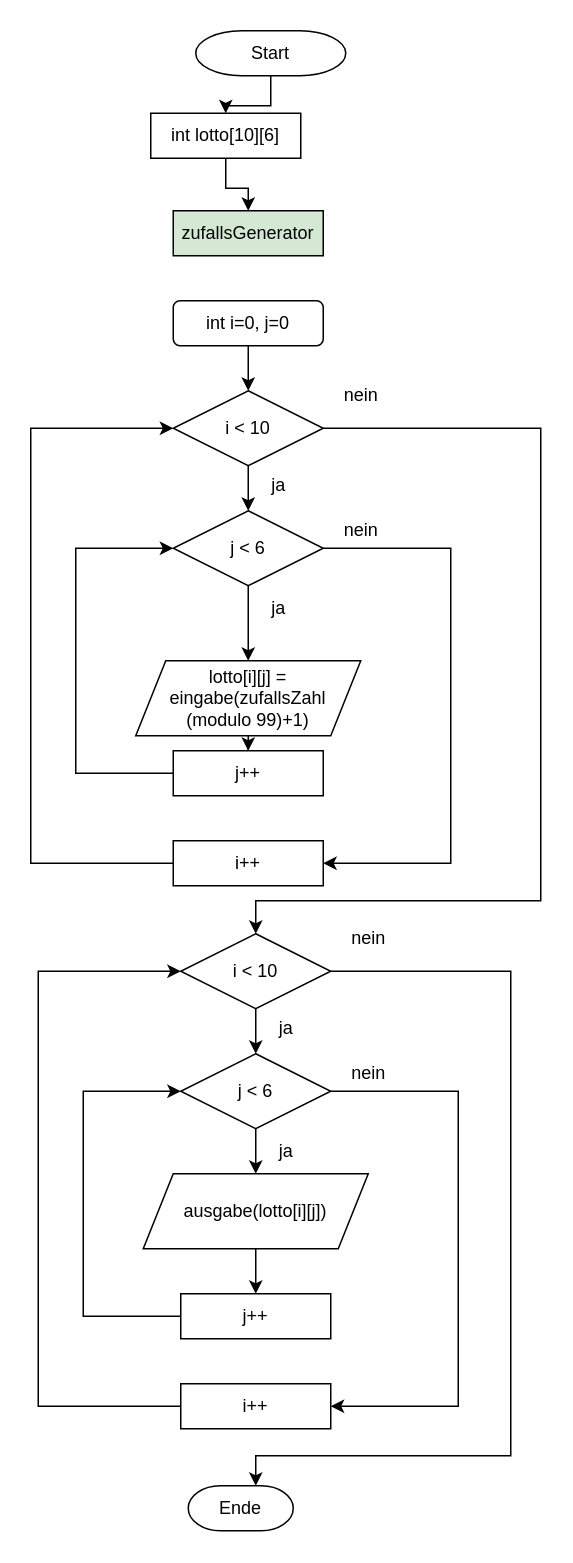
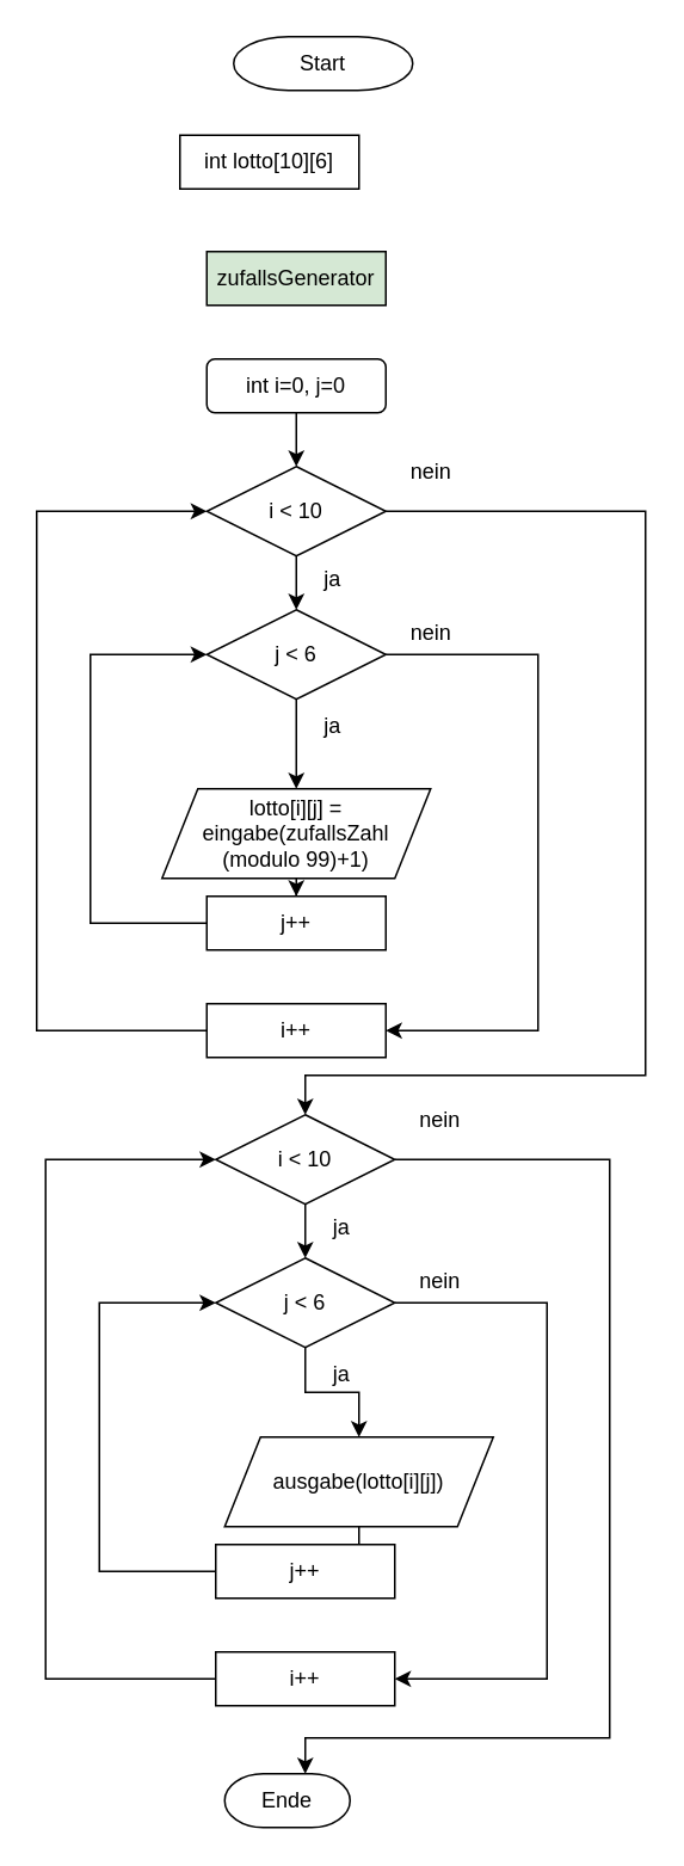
  <mxCell id="0" />
  <mxCell id="1" parent="0" />
- <mxCell id="2" style="edgeStyle=orthogonalEdgeStyle;rounded=0;orthogonalLoop=1;jettySize=auto;html=1;" edge="1" parent="1" source="3" target="6"><mxGeometry relative="1" as="geometry" /></mxCell>
  <mxCell id="3" value="Start" style="strokeWidth=1;html=1;shape=mxgraph.flowchart.terminator;whiteSpace=wrap;" vertex="1" parent="1"><mxGeometry x="130" y="20" width="100" height="30" as="geometry" /></mxCell>
  <mxCell id="4" value="Ende" style="strokeWidth=1;html=1;shape=mxgraph.flowchart.terminator;whiteSpace=wrap;" vertex="1" parent="1"><mxGeometry x="125" y="990" width="70" height="30" as="geometry" /></mxCell>
- <mxCell id="5" style="edgeStyle=orthogonalEdgeStyle;rounded=0;orthogonalLoop=1;jettySize=auto;html=1;" edge="1" parent="1" source="6" target="7"><mxGeometry relative="1" as="geometry" /></mxCell>
  <mxCell id="6" value="int lotto[10][6]" style="rounded=0;whiteSpace=wrap;html=1;" vertex="1" parent="1"><mxGeometry x="100" y="75" width="100" height="30" as="geometry" /></mxCell>
  <mxCell id="7" value="zufallsGenerator" style="rounded=0;whiteSpace=wrap;html=1;fillColor=#d5e8d4;" vertex="1" parent="1"><mxGeometry x="115" y="140" width="100" height="30" as="geometry" /></mxCell>
  <mxCell id="8" style="edgeStyle=orthogonalEdgeStyle;rounded=0;orthogonalLoop=1;jettySize=auto;html=1;" edge="1" parent="1" source="9" target="12"><mxGeometry relative="1" as="geometry" /></mxCell>
  <mxCell id="9" value="int i=0, j=0" style="whiteSpace=wrap;html=1;rounded=1;" vertex="1" parent="1"><mxGeometry x="115" y="200" width="100" height="30" as="geometry" /></mxCell>
  <mxCell id="10" style="edgeStyle=orthogonalEdgeStyle;rounded=0;orthogonalLoop=1;jettySize=auto;html=1;" edge="1" parent="1" source="12" target="15"><mxGeometry relative="1" as="geometry" /></mxCell>
  <mxCell id="11" style="edgeStyle=orthogonalEdgeStyle;rounded=0;orthogonalLoop=1;jettySize=auto;html=1;" edge="1" parent="1" source="12" target="30"><mxGeometry relative="1" as="geometry"><Array as="points"><mxPoint x="360" y="285" /><mxPoint x="360" y="600" /><mxPoint x="170" y="600" /></Array></mxGeometry></mxCell>
  <mxCell id="12" value="i &amp;lt; 10" style="rhombus;whiteSpace=wrap;html=1;" vertex="1" parent="1"><mxGeometry x="115" y="260" width="100" height="50" as="geometry" /></mxCell>
  <mxCell id="13" style="edgeStyle=orthogonalEdgeStyle;rounded=0;orthogonalLoop=1;jettySize=auto;html=1;" edge="1" parent="1" source="15" target="17"><mxGeometry relative="1" as="geometry" /></mxCell>
  <mxCell id="14" style="edgeStyle=orthogonalEdgeStyle;rounded=0;orthogonalLoop=1;jettySize=auto;html=1;" edge="1" parent="1" source="15" target="24"><mxGeometry relative="1" as="geometry"><Array as="points"><mxPoint x="300" y="365" /><mxPoint x="300" y="575" /></Array></mxGeometry></mxCell>
  <mxCell id="15" value="j &amp;lt; 6" style="rhombus;whiteSpace=wrap;html=1;" vertex="1" parent="1"><mxGeometry x="115" y="340" width="100" height="50" as="geometry" /></mxCell>
  <mxCell id="16" style="edgeStyle=orthogonalEdgeStyle;rounded=0;orthogonalLoop=1;jettySize=auto;html=1;" edge="1" parent="1" source="17" target="22"><mxGeometry relative="1" as="geometry" /></mxCell>
  <mxCell id="17" value="lotto[i][j] = eingabe(zufallsZahl (modulo 99)+1)" style="shape=parallelogram;perimeter=parallelogramPerimeter;whiteSpace=wrap;html=1;fixedSize=1;" vertex="1" parent="1"><mxGeometry x="90" y="440" width="150" height="50" as="geometry" /></mxCell>
  <mxCell id="18" value="ja" style="text;html=1;align=center;verticalAlign=middle;resizable=0;points=[];autosize=1;strokeColor=none;fillColor=none;" vertex="1" parent="1"><mxGeometry x="170" y="308" width="30" height="30" as="geometry" /></mxCell>
  <mxCell id="19" value="ja" style="text;html=1;align=center;verticalAlign=middle;resizable=0;points=[];autosize=1;strokeColor=none;fillColor=none;" vertex="1" parent="1"><mxGeometry x="170" y="390" width="30" height="30" as="geometry" /></mxCell>
  <mxCell id="20" value="nein" style="text;html=1;align=center;verticalAlign=middle;resizable=0;points=[];autosize=1;strokeColor=none;fillColor=none;" vertex="1" parent="1"><mxGeometry x="215" y="248" width="50" height="30" as="geometry" /></mxCell>
  <mxCell id="21" style="edgeStyle=orthogonalEdgeStyle;rounded=0;orthogonalLoop=1;jettySize=auto;html=1;" edge="1" parent="1" source="22" target="15"><mxGeometry relative="1" as="geometry"><Array as="points"><mxPoint x="50" y="515" /><mxPoint x="50" y="365" /></Array></mxGeometry></mxCell>
  <mxCell id="22" value="j++" style="rounded=0;whiteSpace=wrap;html=1;" vertex="1" parent="1"><mxGeometry x="115" y="500" width="100" height="30" as="geometry" /></mxCell>
  <mxCell id="23" style="edgeStyle=orthogonalEdgeStyle;rounded=0;orthogonalLoop=1;jettySize=auto;html=1;" edge="1" parent="1" source="24" target="12"><mxGeometry relative="1" as="geometry"><Array as="points"><mxPoint x="20" y="575" /><mxPoint x="20" y="285" /></Array></mxGeometry></mxCell>
  <mxCell id="24" value="i++" style="rounded=0;whiteSpace=wrap;html=1;" vertex="1" parent="1"><mxGeometry x="115" y="560" width="100" height="30" as="geometry" /></mxCell>
  <mxCell id="25" value="nein" style="text;html=1;align=center;verticalAlign=middle;resizable=0;points=[];autosize=1;strokeColor=none;fillColor=none;" vertex="1" parent="1"><mxGeometry x="215" y="338" width="50" height="30" as="geometry" /></mxCell>
  <mxCell id="26" style="edgeStyle=orthogonalEdgeStyle;rounded=0;orthogonalLoop=1;jettySize=auto;html=1;" edge="1" parent="1" source="27" target="38"><mxGeometry relative="1" as="geometry" /></mxCell>
- <mxCell id="27" value="ausgabe(lotto[i][j])" style="shape=parallelogram;perimeter=parallelogramPerimeter;whiteSpace=wrap;html=1;fixedSize=1;" vertex="1" parent="1"><mxGeometry x="95" y="782" width="150" height="50" as="geometry" /></mxCell>
+ <mxCell id="27" value="ausgabe(lotto[i][j])" style="shape=parallelogram;perimeter=parallelogramPerimeter;whiteSpace=wrap;html=1;fixedSize=1;" vertex="1" parent="1"><mxGeometry x="125" y="802" width="150" height="50" as="geometry" /></mxCell>
  <mxCell id="28" style="edgeStyle=orthogonalEdgeStyle;rounded=0;orthogonalLoop=1;jettySize=auto;html=1;" edge="1" source="30" target="33" parent="1"><mxGeometry relative="1" as="geometry" /></mxCell>
  <mxCell id="29" style="edgeStyle=orthogonalEdgeStyle;rounded=0;orthogonalLoop=1;jettySize=auto;html=1;" edge="1" parent="1" source="30" target="4"><mxGeometry relative="1" as="geometry"><Array as="points"><mxPoint x="340" y="647" /><mxPoint x="340" y="970" /><mxPoint x="170" y="970" /></Array></mxGeometry></mxCell>
  <mxCell id="30" value="i &amp;lt; 10" style="rhombus;whiteSpace=wrap;html=1;" vertex="1" parent="1"><mxGeometry x="120" y="622" width="100" height="50" as="geometry" /></mxCell>
  <mxCell id="31" style="edgeStyle=orthogonalEdgeStyle;rounded=0;orthogonalLoop=1;jettySize=auto;html=1;" edge="1" source="33" target="27" parent="1"><mxGeometry relative="1" as="geometry"><mxPoint x="170" y="782" as="targetPoint" /></mxGeometry></mxCell>
  <mxCell id="32" style="edgeStyle=orthogonalEdgeStyle;rounded=0;orthogonalLoop=1;jettySize=auto;html=1;" edge="1" source="33" target="40" parent="1"><mxGeometry relative="1" as="geometry"><Array as="points"><mxPoint x="305" y="727" /><mxPoint x="305" y="937" /></Array></mxGeometry></mxCell>
  <mxCell id="33" value="j &amp;lt; 6" style="rhombus;whiteSpace=wrap;html=1;" vertex="1" parent="1"><mxGeometry x="120" y="702" width="100" height="50" as="geometry" /></mxCell>
  <mxCell id="34" value="ja" style="text;html=1;align=center;verticalAlign=middle;resizable=0;points=[];autosize=1;strokeColor=none;fillColor=none;" vertex="1" parent="1"><mxGeometry x="175" y="670" width="30" height="30" as="geometry" /></mxCell>
  <mxCell id="35" value="ja" style="text;html=1;align=center;verticalAlign=middle;resizable=0;points=[];autosize=1;strokeColor=none;fillColor=none;" vertex="1" parent="1"><mxGeometry x="175" y="752" width="30" height="30" as="geometry" /></mxCell>
  <mxCell id="36" value="nein" style="text;html=1;align=center;verticalAlign=middle;resizable=0;points=[];autosize=1;strokeColor=none;fillColor=none;" vertex="1" parent="1"><mxGeometry x="220" y="610" width="50" height="30" as="geometry" /></mxCell>
  <mxCell id="37" style="edgeStyle=orthogonalEdgeStyle;rounded=0;orthogonalLoop=1;jettySize=auto;html=1;" edge="1" source="38" target="33" parent="1"><mxGeometry relative="1" as="geometry"><Array as="points"><mxPoint x="55" y="877" /><mxPoint x="55" y="727" /></Array></mxGeometry></mxCell>
  <mxCell id="38" value="j++" style="rounded=0;whiteSpace=wrap;html=1;" vertex="1" parent="1"><mxGeometry x="120" y="862" width="100" height="30" as="geometry" /></mxCell>
  <mxCell id="39" style="edgeStyle=orthogonalEdgeStyle;rounded=0;orthogonalLoop=1;jettySize=auto;html=1;" edge="1" source="40" target="30" parent="1"><mxGeometry relative="1" as="geometry"><Array as="points"><mxPoint x="25" y="937" /><mxPoint x="25" y="647" /></Array></mxGeometry></mxCell>
  <mxCell id="40" value="i++" style="rounded=0;whiteSpace=wrap;html=1;" vertex="1" parent="1"><mxGeometry x="120" y="922" width="100" height="30" as="geometry" /></mxCell>
  <mxCell id="41" value="nein" style="text;html=1;align=center;verticalAlign=middle;resizable=0;points=[];autosize=1;strokeColor=none;fillColor=none;" vertex="1" parent="1"><mxGeometry x="220" y="700" width="50" height="30" as="geometry" /></mxCell>
